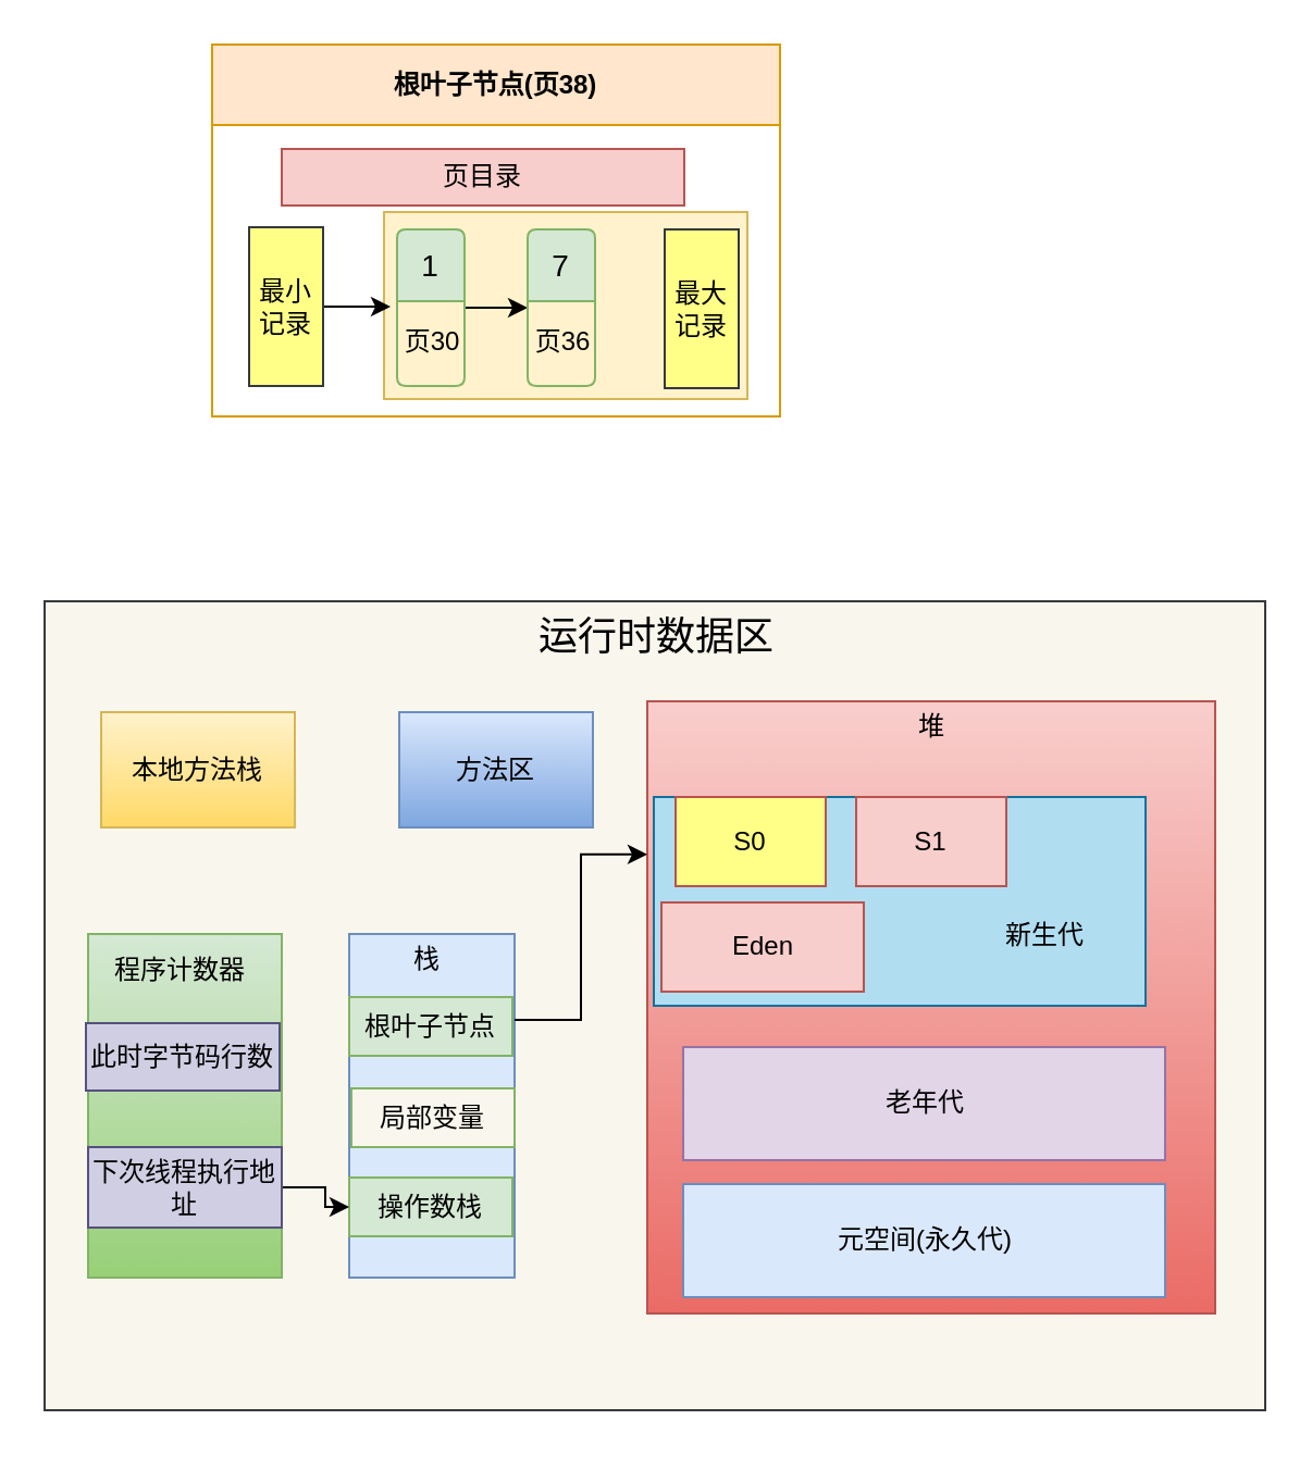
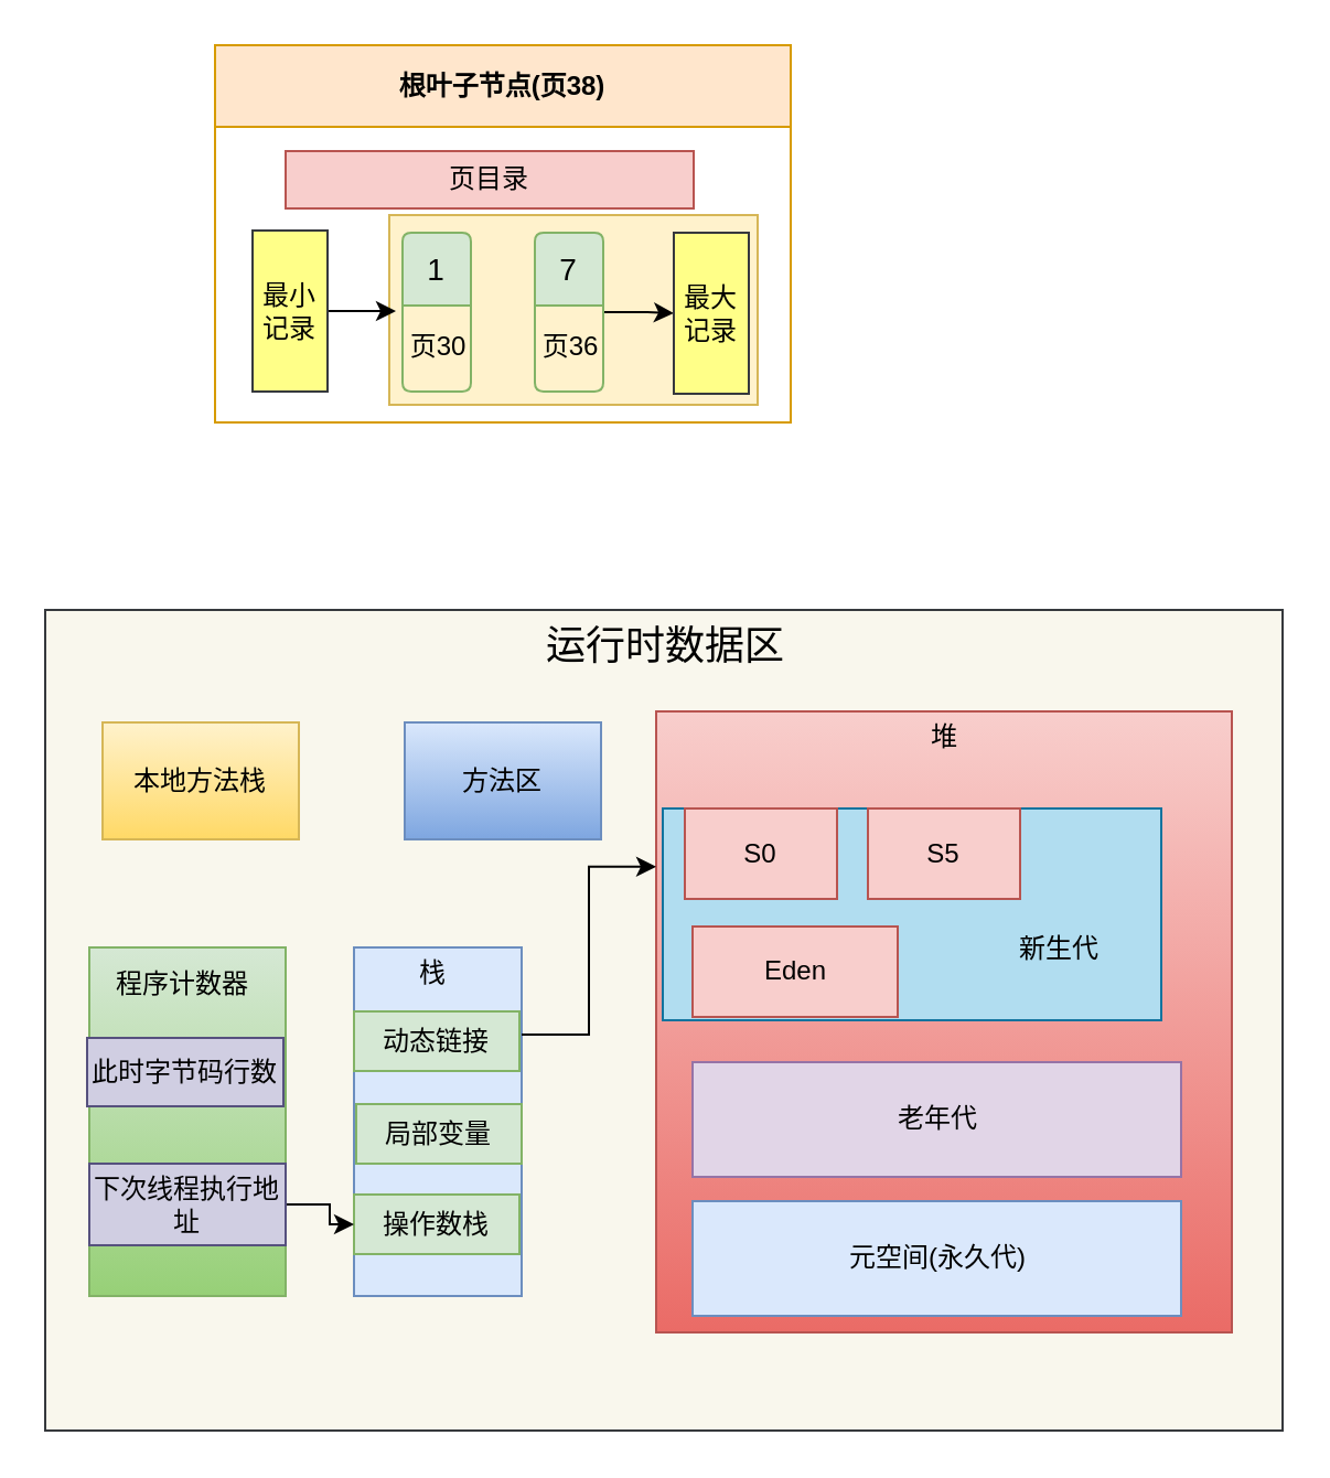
  <mxCell id="0" />
  <mxCell id="1" parent="0" />
  <mxCell id="2" value="" style="rounded=0;whiteSpace=wrap;html=1;fillColor=#f9f7ed;strokeColor=#36393d;" vertex="1" parent="1"><mxGeometry x="20" y="276" width="561" height="372" as="geometry" /></mxCell>
  <mxCell id="3" value="" style="rounded=0;whiteSpace=wrap;html=1;fillColor=#f8cecc;strokeColor=#b85450;gradientColor=#ea6b66;" vertex="1" parent="1"><mxGeometry x="297" y="322" width="261" height="281.5" as="geometry" /></mxCell>
  <mxCell id="4" value="" style="rounded=0;whiteSpace=wrap;html=1;fillColor=#b1ddf0;strokeColor=#10739e;" vertex="1" parent="1"><mxGeometry x="300" y="366" width="226" height="96" as="geometry" /></mxCell>
  <mxCell id="5" value="根叶子节点(页38)" style="swimlane;whiteSpace=wrap;html=1;startSize=37;fillColor=#ffe6cc;strokeColor=#d79b00;" parent="1" vertex="1"><mxGeometry x="97" y="20" width="261" height="171" as="geometry" /></mxCell>
  <mxCell id="6" value="" style="rounded=0;whiteSpace=wrap;html=1;fillColor=#fff2cc;strokeColor=#d6b656;" parent="5" vertex="1"><mxGeometry x="79" y="77" width="167" height="86" as="geometry" /></mxCell>
  <mxCell id="7" value="页目录" style="rounded=0;whiteSpace=wrap;html=1;fillColor=#f8cecc;strokeColor=#b85450;" parent="5" vertex="1"><mxGeometry x="32" y="48" width="185" height="26" as="geometry" /></mxCell>
  <mxCell id="8" value="" style="edgeStyle=orthogonalEdgeStyle;rounded=0;orthogonalLoop=1;jettySize=auto;html=1;" parent="5" source="9" edge="1"><mxGeometry relative="1" as="geometry"><mxPoint x="82" y="120.5" as="targetPoint" /></mxGeometry></mxCell>
  <mxCell id="9" value="最小记录" style="rounded=0;whiteSpace=wrap;html=1;fillColor=#ffff88;strokeColor=#36393d;" parent="5" vertex="1"><mxGeometry x="17" y="84" width="34" height="73" as="geometry" /></mxCell>
- <mxCell id="10" value="" style="edgeStyle=orthogonalEdgeStyle;rounded=0;orthogonalLoop=1;jettySize=auto;html=1;" parent="5" source="11" target="14" edge="1"><mxGeometry relative="1" as="geometry" /></mxCell>
  <mxCell id="11" value="1" style="swimlane;childLayout=stackLayout;horizontal=1;startSize=33;horizontalStack=0;rounded=1;fontSize=14;fontStyle=0;strokeWidth=1;resizeParent=0;resizeLast=1;shadow=0;dashed=0;align=center;arcSize=4;whiteSpace=wrap;html=1;fillColor=#d5e8d4;strokeColor=#82b366;" parent="5" vertex="1"><mxGeometry x="85" y="85" width="31" height="72" as="geometry"><mxRectangle x="85" y="85" width="43" height="33" as="alternateBounds" /></mxGeometry></mxCell>
  <mxCell id="12" value="页30" style="text;html=1;align=center;verticalAlign=middle;resizable=0;points=[];autosize=1;strokeColor=none;fillColor=none;" parent="5" vertex="1"><mxGeometry x="79" y="124" width="43" height="26" as="geometry" /></mxCell>
+ <mxCell id="13" value="" style="edgeStyle=orthogonalEdgeStyle;rounded=0;orthogonalLoop=1;jettySize=auto;html=1;" parent="5" source="14" target="16" edge="1"><mxGeometry relative="1" as="geometry" /></mxCell>
  <mxCell id="14" value="7" style="swimlane;childLayout=stackLayout;horizontal=1;startSize=33;horizontalStack=0;rounded=1;fontSize=14;fontStyle=0;strokeWidth=1;resizeParent=0;resizeLast=1;shadow=0;dashed=0;align=center;arcSize=4;whiteSpace=wrap;html=1;fillColor=#d5e8d4;strokeColor=#82b366;" parent="5" vertex="1"><mxGeometry x="145" y="85" width="31" height="72" as="geometry" /></mxCell>
  <mxCell id="15" value="页36" style="text;html=1;align=center;verticalAlign=middle;resizable=0;points=[];autosize=1;strokeColor=none;fillColor=none;" parent="5" vertex="1"><mxGeometry x="139" y="124" width="43" height="26" as="geometry" /></mxCell>
  <mxCell id="16" value="最大记录" style="rounded=0;whiteSpace=wrap;html=1;fillColor=#ffff88;strokeColor=#36393d;" parent="5" vertex="1"><mxGeometry x="208" y="85" width="34" height="73" as="geometry" /></mxCell>
  <mxCell id="17" value="本地方法栈" style="rounded=0;whiteSpace=wrap;html=1;fillColor=#fff2cc;strokeColor=#d6b656;gradientColor=#ffd966;" vertex="1" parent="1"><mxGeometry x="46" y="327" width="89" height="53" as="geometry" /></mxCell>
  <mxCell id="18" value="方法区" style="rounded=0;whiteSpace=wrap;html=1;fillColor=#dae8fc;strokeColor=#6c8ebf;gradientColor=#7ea6e0;" vertex="1" parent="1"><mxGeometry x="183" y="327" width="89" height="53" as="geometry" /></mxCell>
  <mxCell id="19" value="" style="rounded=0;whiteSpace=wrap;html=1;fillColor=#d5e8d4;strokeColor=#82b366;gradientColor=#97d077;" vertex="1" parent="1"><mxGeometry x="40" y="429" width="89" height="158" as="geometry" /></mxCell>
  <mxCell id="20" value="堆" style="text;html=1;align=center;verticalAlign=middle;whiteSpace=wrap;rounded=0;" vertex="1" parent="1"><mxGeometry x="406.5" y="322" width="42" height="24" as="geometry" /></mxCell>
- <mxCell id="21" value="S0" style="rounded=0;whiteSpace=wrap;html=1;fillColor=#ffff88;strokeColor=#b85450;" vertex="1" parent="1"><mxGeometry x="310" y="366" width="69" height="41" as="geometry" /></mxCell>
- <mxCell id="22" value="S1" style="rounded=0;whiteSpace=wrap;html=1;fillColor=#f8cecc;strokeColor=#b85450;" vertex="1" parent="1"><mxGeometry x="393" y="366" width="69" height="41" as="geometry" /></mxCell>
- <mxCell id="23" value="Eden" style="rounded=0;whiteSpace=wrap;html=1;fillColor=#f8cecc;strokeColor=#b85450;" vertex="1" parent="1"><mxGeometry x="303.5" y="414.5" width="93" height="41" as="geometry" /></mxCell>
+ <mxCell id="21" value="S0" style="rounded=0;whiteSpace=wrap;html=1;fillColor=#f8cecc;strokeColor=#b85450;" vertex="1" parent="1"><mxGeometry x="310" y="366" width="69" height="41" as="geometry" /></mxCell>
+ <mxCell id="22" value="S5" style="rounded=0;whiteSpace=wrap;html=1;fillColor=#f8cecc;strokeColor=#b85450;" vertex="1" parent="1"><mxGeometry x="393" y="366" width="69" height="41" as="geometry" /></mxCell>
+ <mxCell id="23" value="Eden" style="rounded=0;whiteSpace=wrap;html=1;fillColor=#f8cecc;strokeColor=#b85450;" vertex="1" parent="1"><mxGeometry x="313.5" y="419.5" width="93" height="41" as="geometry" /></mxCell>
  <mxCell id="24" value="老年代" style="rounded=0;whiteSpace=wrap;html=1;fillColor=#e1d5e7;strokeColor=#9673a6;" vertex="1" parent="1"><mxGeometry x="313.5" y="481" width="221.5" height="52" as="geometry" /></mxCell>
  <mxCell id="25" value="元空间(永久代)" style="rounded=0;whiteSpace=wrap;html=1;fillColor=#dae8fc;strokeColor=#6c8ebf;" vertex="1" parent="1"><mxGeometry x="313.5" y="544" width="221.5" height="52" as="geometry" /></mxCell>
  <mxCell id="26" value="运行时数据区" style="text;html=1;align=center;verticalAlign=middle;whiteSpace=wrap;rounded=0;fontSize=18;" vertex="1" parent="1"><mxGeometry x="234" y="278" width="135" height="30" as="geometry" /></mxCell>
  <mxCell id="27" value="" style="group" vertex="1" connectable="0" parent="1"><mxGeometry x="160" y="429" width="76" height="158" as="geometry" /></mxCell>
  <mxCell id="28" value="" style="rounded=0;whiteSpace=wrap;html=1;fillColor=#dae8fc;strokeColor=#6c8ebf;" vertex="1" parent="27"><mxGeometry width="76" height="158" as="geometry" /></mxCell>
  <mxCell id="29" value="栈" style="text;html=1;align=center;verticalAlign=middle;whiteSpace=wrap;rounded=0;" vertex="1" parent="27"><mxGeometry x="14.5" width="42" height="24" as="geometry" /></mxCell>
- <mxCell id="30" value="根叶子节点" style="rounded=0;whiteSpace=wrap;html=1;fillColor=#d5e8d4;strokeColor=#82b366;" vertex="1" parent="27"><mxGeometry y="29" width="75" height="27" as="geometry" /></mxCell>
- <mxCell id="31" value="局部变量" style="rounded=0;whiteSpace=wrap;html=1;fillColor=#f9f7ed;strokeColor=#82b366;" vertex="1" parent="27"><mxGeometry x="1" y="71" width="75" height="27" as="geometry" /></mxCell>
+ <mxCell id="30" value="动态链接" style="rounded=0;whiteSpace=wrap;html=1;fillColor=#d5e8d4;strokeColor=#82b366;" vertex="1" parent="27"><mxGeometry y="29" width="75" height="27" as="geometry" /></mxCell>
+ <mxCell id="31" value="局部变量" style="rounded=0;whiteSpace=wrap;html=1;fillColor=#d5e8d4;strokeColor=#82b366;" vertex="1" parent="27"><mxGeometry x="1" y="71" width="75" height="27" as="geometry" /></mxCell>
  <mxCell id="32" value="操作数栈" style="rounded=0;whiteSpace=wrap;html=1;fillColor=#d5e8d4;strokeColor=#82b366;" vertex="1" parent="27"><mxGeometry y="112" width="75" height="27" as="geometry" /></mxCell>
  <mxCell id="33" style="edgeStyle=orthogonalEdgeStyle;rounded=0;orthogonalLoop=1;jettySize=auto;html=1;exitX=1;exitY=0.25;exitDx=0;exitDy=0;entryX=0;entryY=0.25;entryDx=0;entryDy=0;" edge="1" parent="1" source="28" target="3"><mxGeometry relative="1" as="geometry" /></mxCell>
  <mxCell id="34" value="新生代" style="text;html=1;align=center;verticalAlign=middle;whiteSpace=wrap;rounded=0;" vertex="1" parent="1"><mxGeometry x="450" y="415" width="60" height="30" as="geometry" /></mxCell>
  <mxCell id="35" value="程序计数器" style="text;html=1;align=center;verticalAlign=middle;whiteSpace=wrap;rounded=0;" vertex="1" parent="1"><mxGeometry x="46" y="430.5" width="73" height="30" as="geometry" /></mxCell>
  <mxCell id="36" value="此时字节码行数" style="rounded=0;whiteSpace=wrap;html=1;fillColor=#d0cee2;strokeColor=#56517e;" vertex="1" parent="1"><mxGeometry x="39" y="470" width="89" height="31" as="geometry" /></mxCell>
  <mxCell id="37" value="" style="edgeStyle=orthogonalEdgeStyle;rounded=0;orthogonalLoop=1;jettySize=auto;html=1;" edge="1" parent="1" source="38" target="32"><mxGeometry relative="1" as="geometry" /></mxCell>
  <mxCell id="38" value="下次线程执行地址" style="rounded=0;whiteSpace=wrap;html=1;fillColor=#d0cee2;strokeColor=#56517e;" vertex="1" parent="1"><mxGeometry x="40" y="527" width="89" height="37" as="geometry" /></mxCell>
